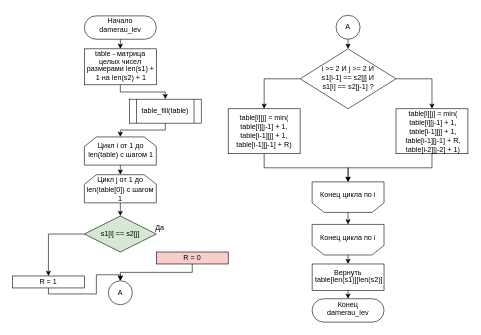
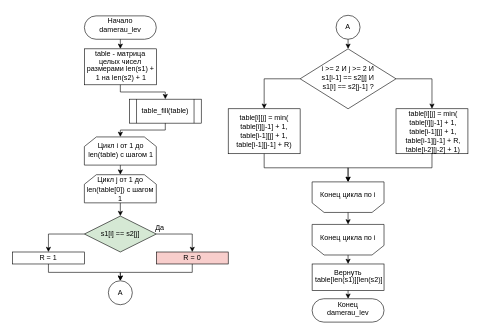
  <mxCell id="0" />
  <mxCell id="1" parent="0" />
  <mxCell id="2" value="" style="rounded=1;whiteSpace=wrap;html=1;arcSize=50;" parent="1" vertex="1"><mxGeometry x="140" y="26" width="120" height="39" as="geometry" /></mxCell>
  <mxCell id="3" value="" style="rounded=0;whiteSpace=wrap;html=1;" parent="1" vertex="1"><mxGeometry x="140" y="81" width="120" height="60" as="geometry" /></mxCell>
  <mxCell id="4" value="" style="endArrow=classic;html=1;rounded=0;exitX=0.5;exitY=1;exitDx=0;exitDy=0;entryX=0.5;entryY=0;entryDx=0;entryDy=0;edgeStyle=orthogonalEdgeStyle;" parent="1" source="2" target="3" edge="1"><mxGeometry width="50" height="50" relative="1" as="geometry"><mxPoint x="95" y="407" as="sourcePoint" /><mxPoint x="145" y="357" as="targetPoint" /></mxGeometry></mxCell>
  <mxCell id="5" value="table_fill(table)" style="shape=process;whiteSpace=wrap;html=1;backgroundOutline=1;rounded=0;" parent="1" vertex="1"><mxGeometry x="215" y="165" width="120" height="40" as="geometry" /></mxCell>
  <mxCell id="6" value="" style="endArrow=classic;html=1;rounded=0;exitX=0.5;exitY=1;exitDx=0;exitDy=0;entryX=0.5;entryY=0;entryDx=0;entryDy=0;edgeStyle=orthogonalEdgeStyle;" parent="1" source="3" target="5" edge="1"><mxGeometry width="50" height="50" relative="1" as="geometry"><mxPoint x="176" y="268" as="sourcePoint" /><mxPoint x="145" y="357" as="targetPoint" /></mxGeometry></mxCell>
  <mxCell id="7" value="" style="shape=loopLimit;whiteSpace=wrap;html=1;" parent="1" vertex="1"><mxGeometry x="140" y="228" width="120" height="47" as="geometry" /></mxCell>
  <mxCell id="8" value="" style="shape=loopLimit;whiteSpace=wrap;html=1;" parent="1" vertex="1"><mxGeometry x="140" y="291" width="120" height="47" as="geometry" /></mxCell>
  <mxCell id="9" value="s1[i] == s2[j]" style="rhombus;whiteSpace=wrap;html=1;fillColor=#d5e8d4;" parent="1" vertex="1"><mxGeometry x="140" y="360" width="120" height="60" as="geometry" /></mxCell>
  <mxCell id="10" value="R = 0" style="rounded=0;whiteSpace=wrap;html=1;fillColor=#f8cecc;" parent="1" vertex="1"><mxGeometry x="260" y="420" width="120" height="20" as="geometry" /></mxCell>
- <mxCell id="11" value="R = 1" style="rounded=0;whiteSpace=wrap;html=1;" parent="1" vertex="1"><mxGeometry x="20" y="460" width="120" height="20" as="geometry" /></mxCell>
+ <mxCell id="11" value="R = 1" style="rounded=0;whiteSpace=wrap;html=1;" parent="1" vertex="1"><mxGeometry x="20" y="420" width="120" height="20" as="geometry" /></mxCell>
  <mxCell id="12" value="" style="endArrow=classic;html=1;rounded=0;exitX=0.5;exitY=1;exitDx=0;exitDy=0;entryX=0.5;entryY=0;entryDx=0;entryDy=0;edgeStyle=orthogonalEdgeStyle;" parent="1" source="5" target="7" edge="1"><mxGeometry width="50" height="50" relative="1" as="geometry"><mxPoint x="136" y="370" as="sourcePoint" /><mxPoint x="186" y="320" as="targetPoint" /></mxGeometry></mxCell>
  <mxCell id="13" value="" style="endArrow=classic;html=1;rounded=0;exitX=0.5;exitY=1;exitDx=0;exitDy=0;entryX=0.5;entryY=0;entryDx=0;entryDy=0;edgeStyle=orthogonalEdgeStyle;" parent="1" source="7" target="8" edge="1"><mxGeometry width="50" height="50" relative="1" as="geometry"><mxPoint x="136" y="370" as="sourcePoint" /><mxPoint x="186" y="320" as="targetPoint" /></mxGeometry></mxCell>
  <mxCell id="14" value="" style="endArrow=classic;html=1;rounded=0;exitX=0.5;exitY=1;exitDx=0;exitDy=0;entryX=0.5;entryY=0;entryDx=0;entryDy=0;edgeStyle=orthogonalEdgeStyle;" parent="1" source="8" target="9" edge="1"><mxGeometry width="50" height="50" relative="1" as="geometry"><mxPoint x="166" y="357" as="sourcePoint" /><mxPoint x="186" y="320" as="targetPoint" /></mxGeometry></mxCell>
  <mxCell id="15" value="" style="endArrow=classic;html=1;rounded=0;exitX=0;exitY=0.5;exitDx=0;exitDy=0;entryX=0.5;entryY=0;entryDx=0;entryDy=0;edgeStyle=orthogonalEdgeStyle;" parent="1" source="9" target="11" edge="1"><mxGeometry width="50" height="50" relative="1" as="geometry"><mxPoint x="129" y="370" as="sourcePoint" /><mxPoint x="93" y="398" as="targetPoint" /></mxGeometry></mxCell>
+ <mxCell id="16" value="" style="endArrow=classic;html=1;rounded=0;exitX=1;exitY=0.5;exitDx=0;exitDy=0;entryX=0.5;entryY=0;entryDx=0;entryDy=0;edgeStyle=orthogonalEdgeStyle;" parent="1" source="9" target="10" edge="1"><mxGeometry width="50" height="50" relative="1" as="geometry"><mxPoint x="136" y="370" as="sourcePoint" /><mxPoint x="186" y="320" as="targetPoint" /></mxGeometry></mxCell>
  <mxCell id="17" value="Да" style="text;html=1;strokeColor=none;fillColor=none;align=center;verticalAlign=middle;whiteSpace=wrap;rounded=0;" parent="1" vertex="1"><mxGeometry x="236" y="364" width="60" height="30" as="geometry" /></mxCell>
  <mxCell id="18" value="" style="endArrow=classic;html=1;rounded=0;exitX=0.5;exitY=1;exitDx=0;exitDy=0;entryX=0.5;entryY=0;entryDx=0;entryDy=0;edgeStyle=orthogonalEdgeStyle;" parent="1" source="11" target="36" edge="1"><mxGeometry width="50" height="50" relative="1" as="geometry"><mxPoint x="218" y="475" as="sourcePoint" /><mxPoint x="200" y="466" as="targetPoint" /></mxGeometry></mxCell>
  <mxCell id="19" value="" style="endArrow=classic;html=1;rounded=0;exitX=0.5;exitY=1;exitDx=0;exitDy=0;entryX=0.5;entryY=0;entryDx=0;entryDy=0;edgeStyle=orthogonalEdgeStyle;" parent="1" source="10" target="36" edge="1"><mxGeometry width="50" height="50" relative="1" as="geometry"><mxPoint x="218" y="475" as="sourcePoint" /><mxPoint x="200" y="466" as="targetPoint" /></mxGeometry></mxCell>
  <mxCell id="20" value="" style="rounded=1;whiteSpace=wrap;html=1;arcSize=50;" parent="1" vertex="1"><mxGeometry x="520" y="498" width="120" height="39" as="geometry" /></mxCell>
  <mxCell id="21" value="" style="shape=loopLimit;verticalAlign=middle;rounded=0;rotation=-180;editable=1;movable=1;resizable=1;rotatable=1;deletable=1;connectable=1;horizontal=1;whiteSpace=wrap;html=1;" parent="1" vertex="1"><mxGeometry x="520" y="303" width="120" height="51" as="geometry" /></mxCell>
  <mxCell id="22" value="Конец цикла по i" style="text;html=1;strokeColor=none;fillColor=none;align=center;verticalAlign=middle;whiteSpace=wrap;rounded=0;" parent="1" vertex="1"><mxGeometry x="520" y="310" width="120" height="30" as="geometry" /></mxCell>
  <mxCell id="23" value="" style="shape=loopLimit;verticalAlign=middle;rounded=0;rotation=-180;editable=1;movable=1;resizable=1;rotatable=1;deletable=1;connectable=1;horizontal=1;whiteSpace=wrap;html=1;" parent="1" vertex="1"><mxGeometry x="520" y="374" width="120" height="51" as="geometry" /></mxCell>
  <mxCell id="24" value="Конец цикла по i" style="text;html=1;strokeColor=none;fillColor=none;align=center;verticalAlign=middle;whiteSpace=wrap;rounded=0;" parent="1" vertex="1"><mxGeometry x="520" y="381" width="120" height="30" as="geometry" /></mxCell>
  <mxCell id="25" value="" style="rounded=0;whiteSpace=wrap;html=1;" parent="1" vertex="1"><mxGeometry x="520" y="440" width="120" height="44" as="geometry" /></mxCell>
  <mxCell id="26" value="" style="endArrow=classic;html=1;rounded=0;exitX=0.5;exitY=0;exitDx=0;exitDy=0;entryX=0.5;entryY=1;entryDx=0;entryDy=0;edgeStyle=orthogonalEdgeStyle;" parent="1" source="21" target="23" edge="1"><mxGeometry width="50" height="50" relative="1" as="geometry"><mxPoint x="516" y="289" as="sourcePoint" /><mxPoint x="566" y="239" as="targetPoint" /></mxGeometry></mxCell>
  <mxCell id="27" value="" style="endArrow=classic;html=1;rounded=0;exitX=0.5;exitY=0;exitDx=0;exitDy=0;entryX=0.5;entryY=0;entryDx=0;entryDy=0;edgeStyle=orthogonalEdgeStyle;" parent="1" source="23" target="25" edge="1"><mxGeometry width="50" height="50" relative="1" as="geometry"><mxPoint x="516" y="289" as="sourcePoint" /><mxPoint x="566" y="239" as="targetPoint" /></mxGeometry></mxCell>
  <mxCell id="28" value="" style="endArrow=classic;html=1;rounded=0;exitX=0.5;exitY=1;exitDx=0;exitDy=0;entryX=0.5;entryY=0;entryDx=0;entryDy=0;edgeStyle=orthogonalEdgeStyle;" parent="1" source="25" target="20" edge="1"><mxGeometry width="50" height="50" relative="1" as="geometry"><mxPoint x="516" y="289" as="sourcePoint" /><mxPoint x="566" y="239" as="targetPoint" /></mxGeometry></mxCell>
  <mxCell id="29" value="&lt;br&gt;&lt;br style=&quot;border-color: var(--border-color);&quot;&gt;" style="rhombus;whiteSpace=wrap;html=1;" parent="1" vertex="1"><mxGeometry x="500" y="81" width="160" height="100" as="geometry" /></mxCell>
  <mxCell id="30" value="" style="rounded=0;whiteSpace=wrap;html=1;" parent="1" vertex="1"><mxGeometry x="380" y="181" width="120" height="75" as="geometry" /></mxCell>
  <mxCell id="31" value="" style="rounded=0;whiteSpace=wrap;html=1;" parent="1" vertex="1"><mxGeometry x="660" y="181" width="120" height="75" as="geometry" /></mxCell>
  <mxCell id="32" value="" style="endArrow=classic;html=1;rounded=0;exitX=0;exitY=0.5;exitDx=0;exitDy=0;entryX=0.5;entryY=0;entryDx=0;entryDy=0;edgeStyle=orthogonalEdgeStyle;" parent="1" source="29" target="30" edge="1"><mxGeometry width="50" height="50" relative="1" as="geometry"><mxPoint x="598" y="181" as="sourcePoint" /><mxPoint x="648" y="131" as="targetPoint" /></mxGeometry></mxCell>
  <mxCell id="33" value="" style="endArrow=classic;html=1;rounded=0;exitX=1;exitY=0.5;exitDx=0;exitDy=0;entryX=0.5;entryY=0;entryDx=0;entryDy=0;edgeStyle=orthogonalEdgeStyle;" parent="1" source="29" target="31" edge="1"><mxGeometry width="50" height="50" relative="1" as="geometry"><mxPoint x="598" y="181" as="sourcePoint" /><mxPoint x="648" y="131" as="targetPoint" /></mxGeometry></mxCell>
  <mxCell id="34" value="" style="endArrow=classic;html=1;rounded=0;exitX=0.5;exitY=1;exitDx=0;exitDy=0;entryX=0.5;entryY=1;entryDx=0;entryDy=0;edgeStyle=orthogonalEdgeStyle;" parent="1" source="30" target="21" edge="1"><mxGeometry width="50" height="50" relative="1" as="geometry"><mxPoint x="598" y="301" as="sourcePoint" /><mxPoint x="648" y="251" as="targetPoint" /></mxGeometry></mxCell>
  <mxCell id="35" value="" style="endArrow=classic;html=1;rounded=0;exitX=0.5;exitY=1;exitDx=0;exitDy=0;entryX=0.5;entryY=1;entryDx=0;entryDy=0;edgeStyle=orthogonalEdgeStyle;" parent="1" source="31" target="21" edge="1"><mxGeometry width="50" height="50" relative="1" as="geometry"><mxPoint x="598" y="301" as="sourcePoint" /><mxPoint x="648" y="251" as="targetPoint" /></mxGeometry></mxCell>
  <mxCell id="36" value="A" style="ellipse;whiteSpace=wrap;html=1;" parent="1" vertex="1"><mxGeometry x="180" y="468" width="40" height="40" as="geometry" /></mxCell>
  <mxCell id="37" value="A" style="ellipse;whiteSpace=wrap;html=1;" parent="1" vertex="1"><mxGeometry x="560" y="25" width="40" height="40" as="geometry" /></mxCell>
  <mxCell id="38" value="" style="endArrow=classic;html=1;exitX=0.5;exitY=1;exitDx=0;exitDy=0;entryX=0.5;entryY=0;entryDx=0;entryDy=0;" parent="1" source="37" target="29" edge="1"><mxGeometry width="50" height="50" relative="1" as="geometry"><mxPoint x="238" y="352" as="sourcePoint" /><mxPoint x="288" y="302" as="targetPoint" /></mxGeometry></mxCell>
  <mxCell id="39" value="Начало" style="text;html=1;strokeColor=none;fillColor=none;align=center;verticalAlign=middle;whiteSpace=wrap;rounded=0;" vertex="1" parent="1"><mxGeometry x="170" y="20" width="60" height="30" as="geometry" /></mxCell>
  <mxCell id="40" value="damerau_lev" style="text;html=1;strokeColor=none;fillColor=none;align=center;verticalAlign=middle;whiteSpace=wrap;rounded=0;" vertex="1" parent="1"><mxGeometry x="170" y="35" width="60" height="30" as="geometry" /></mxCell>
  <mxCell id="41" value="Конец" style="text;html=1;strokeColor=none;fillColor=none;align=center;verticalAlign=middle;whiteSpace=wrap;rounded=0;" vertex="1" parent="1"><mxGeometry x="550" y="493" width="60" height="30" as="geometry" /></mxCell>
  <mxCell id="42" value="damerau_lev" style="text;html=1;strokeColor=none;fillColor=none;align=center;verticalAlign=middle;whiteSpace=wrap;rounded=0;" vertex="1" parent="1"><mxGeometry x="550" y="507" width="60" height="30" as="geometry" /></mxCell>
  <mxCell id="43" value="table - матрица" style="text;html=1;strokeColor=none;fillColor=none;align=center;verticalAlign=middle;whiteSpace=wrap;rounded=0;" vertex="1" parent="1"><mxGeometry x="155" y="74" width="90" height="30" as="geometry" /></mxCell>
  <mxCell id="44" value="целых чисел" style="text;html=1;strokeColor=none;fillColor=none;align=center;verticalAlign=middle;whiteSpace=wrap;rounded=0;" vertex="1" parent="1"><mxGeometry x="155" y="88" width="90" height="30" as="geometry" /></mxCell>
  <mxCell id="45" value="размерами len(s1) +" style="text;html=1;strokeColor=none;fillColor=none;align=center;verticalAlign=middle;whiteSpace=wrap;rounded=0;" vertex="1" parent="1"><mxGeometry x="138.5" y="100" width="123" height="30" as="geometry" /></mxCell>
  <mxCell id="46" value="1 на len(s2) + 1" style="text;html=1;strokeColor=none;fillColor=none;align=center;verticalAlign=middle;whiteSpace=wrap;rounded=0;" vertex="1" parent="1"><mxGeometry x="140" y="115" width="123" height="30" as="geometry" /></mxCell>
  <mxCell id="47" value="Цикл j от 1 до" style="text;html=1;strokeColor=none;fillColor=none;align=center;verticalAlign=middle;whiteSpace=wrap;rounded=0;" vertex="1" parent="1"><mxGeometry x="152" y="283.5" width="96" height="30" as="geometry" /></mxCell>
  <mxCell id="48" value="len(table[0]) с шагом" style="text;html=1;strokeColor=none;fillColor=none;align=center;verticalAlign=middle;whiteSpace=wrap;rounded=0;" vertex="1" parent="1"><mxGeometry x="132" y="301.5" width="136" height="30" as="geometry" /></mxCell>
  <mxCell id="49" value="1" style="text;html=1;strokeColor=none;fillColor=none;align=center;verticalAlign=middle;whiteSpace=wrap;rounded=0;" vertex="1" parent="1"><mxGeometry x="170" y="315.5" width="60" height="30" as="geometry" /></mxCell>
  <mxCell id="50" value="Цикл i от 1 до" style="text;html=1;strokeColor=none;fillColor=none;align=center;verticalAlign=middle;whiteSpace=wrap;rounded=0;" vertex="1" parent="1"><mxGeometry x="159.75" y="228" width="82" height="30" as="geometry" /></mxCell>
  <mxCell id="51" value="len(table) с шагом 1" style="text;html=1;strokeColor=none;fillColor=none;align=center;verticalAlign=middle;whiteSpace=wrap;rounded=0;" vertex="1" parent="1"><mxGeometry x="140" y="243" width="122" height="30" as="geometry" /></mxCell>
  <mxCell id="52" value="table[i][j] = min(" style="text;html=1;strokeColor=none;fillColor=none;align=center;verticalAlign=middle;whiteSpace=wrap;rounded=0;" vertex="1" parent="1"><mxGeometry x="382" y="181" width="116" height="30" as="geometry" /></mxCell>
  <mxCell id="53" value="table[i][j-1] + 1," style="text;html=1;strokeColor=none;fillColor=none;align=center;verticalAlign=middle;whiteSpace=wrap;rounded=0;" vertex="1" parent="1"><mxGeometry x="382" y="196" width="116" height="30" as="geometry" /></mxCell>
  <mxCell id="54" value="table[i-1][j] + 1," style="text;html=1;strokeColor=none;fillColor=none;align=center;verticalAlign=middle;whiteSpace=wrap;rounded=0;" vertex="1" parent="1"><mxGeometry x="382" y="211" width="116" height="30" as="geometry" /></mxCell>
  <mxCell id="55" value="table[i-1][j-1] + R)" style="text;html=1;strokeColor=none;fillColor=none;align=center;verticalAlign=middle;whiteSpace=wrap;rounded=0;" vertex="1" parent="1"><mxGeometry x="382" y="226" width="116" height="30" as="geometry" /></mxCell>
  <mxCell id="56" value="table[i][j] = min(" style="text;html=1;strokeColor=none;fillColor=none;align=center;verticalAlign=middle;whiteSpace=wrap;rounded=0;" vertex="1" parent="1"><mxGeometry x="664" y="173.5" width="116" height="30" as="geometry" /></mxCell>
  <mxCell id="57" value="table[i][j-1] + 1," style="text;html=1;strokeColor=none;fillColor=none;align=center;verticalAlign=middle;whiteSpace=wrap;rounded=0;" vertex="1" parent="1"><mxGeometry x="664" y="188.5" width="116" height="30" as="geometry" /></mxCell>
  <mxCell id="58" value="table[i-1][j] + 1," style="text;html=1;strokeColor=none;fillColor=none;align=center;verticalAlign=middle;whiteSpace=wrap;rounded=0;" vertex="1" parent="1"><mxGeometry x="664" y="203.5" width="116" height="30" as="geometry" /></mxCell>
  <mxCell id="59" value="table[i-2][j-2] + 1)" style="text;html=1;strokeColor=none;fillColor=none;align=center;verticalAlign=middle;whiteSpace=wrap;rounded=0;" vertex="1" parent="1"><mxGeometry x="664" y="233.5" width="116" height="30" as="geometry" /></mxCell>
  <mxCell id="60" value="Вернуть" style="text;html=1;strokeColor=none;fillColor=none;align=center;verticalAlign=middle;whiteSpace=wrap;rounded=0;" vertex="1" parent="1"><mxGeometry x="550" y="440" width="60" height="30" as="geometry" /></mxCell>
  <mxCell id="61" value="&amp;nbsp;table[len(s1)][len(s2)]" style="text;html=1;strokeColor=none;fillColor=none;align=center;verticalAlign=middle;whiteSpace=wrap;rounded=0;" vertex="1" parent="1"><mxGeometry x="506" y="452" width="148" height="30" as="geometry" /></mxCell>
  <mxCell id="62" value="table[i-1][j-1] + R," style="text;html=1;strokeColor=none;fillColor=none;align=center;verticalAlign=middle;whiteSpace=wrap;rounded=0;" vertex="1" parent="1"><mxGeometry x="664" y="218.5" width="116" height="30" as="geometry" /></mxCell>
  <mxCell id="63" value="i &amp;gt;= 2 И j &amp;gt;= 2 И" style="text;html=1;strokeColor=none;fillColor=none;align=center;verticalAlign=middle;whiteSpace=wrap;rounded=0;" vertex="1" parent="1"><mxGeometry x="517" y="100" width="126" height="30" as="geometry" /></mxCell>
  <mxCell id="64" value="s1[i-1] == s2[j] И" style="text;html=1;strokeColor=none;fillColor=none;align=center;verticalAlign=middle;whiteSpace=wrap;rounded=0;" vertex="1" parent="1"><mxGeometry x="517" y="115" width="126" height="30" as="geometry" /></mxCell>
  <mxCell id="65" value="s1[i] == s2[j-1] ?" style="text;html=1;strokeColor=none;fillColor=none;align=center;verticalAlign=middle;whiteSpace=wrap;rounded=0;" vertex="1" parent="1"><mxGeometry x="513.5" y="130" width="133" height="30" as="geometry" /></mxCell>
